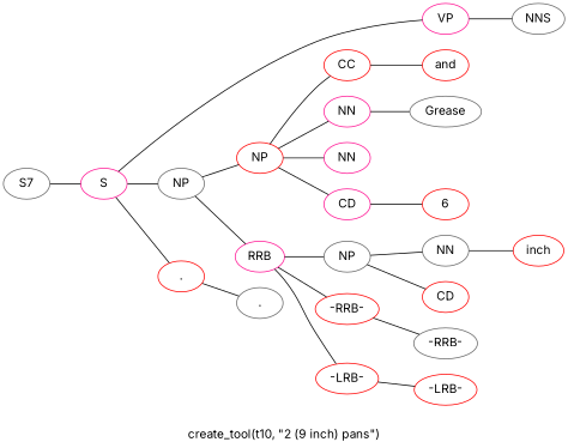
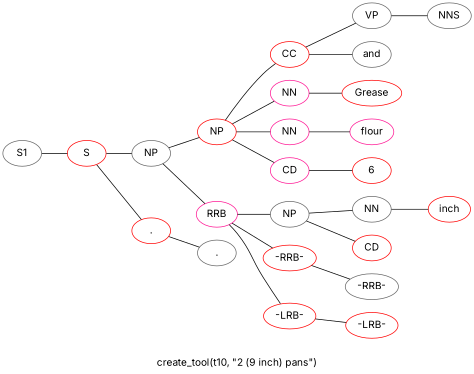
  graph {
    fontname=Inter
    label="create_tool(t10, \"2 (9 inch) pans\")"
    rankdir=LR
    node [color=red fontname=Inter]
    edge [fontname=Inter]
-   n1 [color=gray40 label=S7]
-   n2 [color=deeppink label=S]
+   n1 [color=gray40 label=S1]
+   n2 [label=S]
    n3 [color=gray40 label=NP]
-   n4 [color=deeppink label=VP]
+   n4 [color=gray40 label=VP]
    n5 [label="."]
    n6 [label=NP]
    n7 [color=deeppink label=RRB]
    n8 [color=gray40 label=NNS]
    n9 [color=gray40 label="."]
    n10 [color=deeppink label=NN]
    n11 [label=CC]
    n12 [color=deeppink label=NN]
    n13 [color=deeppink label=CD]
    n14 [label="-LRB-"]
    n15 [color=gray40 label=NP]
    n16 [label="-RRB-"]
-   n17 [color=gray40 label=Grease]
-   n18 [label=and]
+   n17 [label=Grease]
+   n18 [color=gray40 label=and]
+   n19 [color=deeppink label=flour]
    n20 [label=6]
    n21 [label="-LRB-"]
    n22 [label=CD]
    n23 [color=gray40 label=NN]
    n24 [color=gray40 label="-RRB-"]
    n25 [label=inch]
    n1 -- n2
    n2 -- n3
-   n2 -- n4
+   n11 -- n4
    n2 -- n5
    n3 -- n6
    n3 -- n7
    n4 -- n8
    n5 -- n9
    n6 -- n10
    n6 -- n11
    n6 -- n12
    n6 -- n13
    n7 -- n14
    n7 -- n15
    n7 -- n16
    n10 -- n17
    n11 -- n18
+   n12 -- n19
    n13 -- n20
    n14 -- n21
    n15 -- n22
    n15 -- n23
    n16 -- n24
    n23 -- n25
  }
